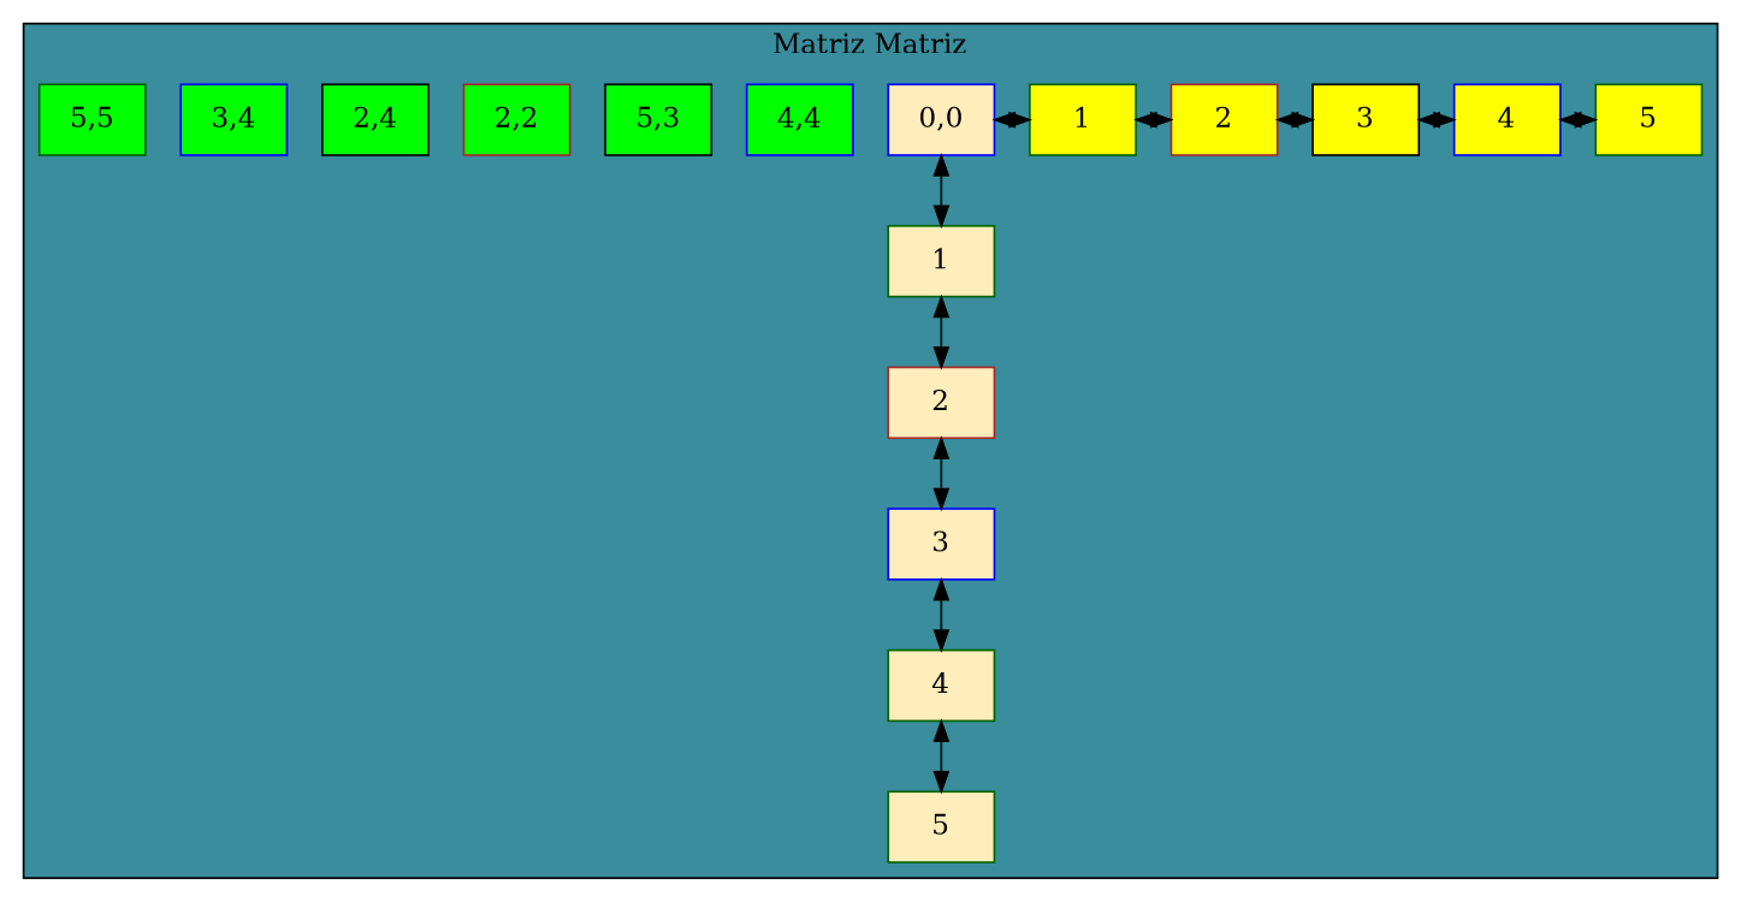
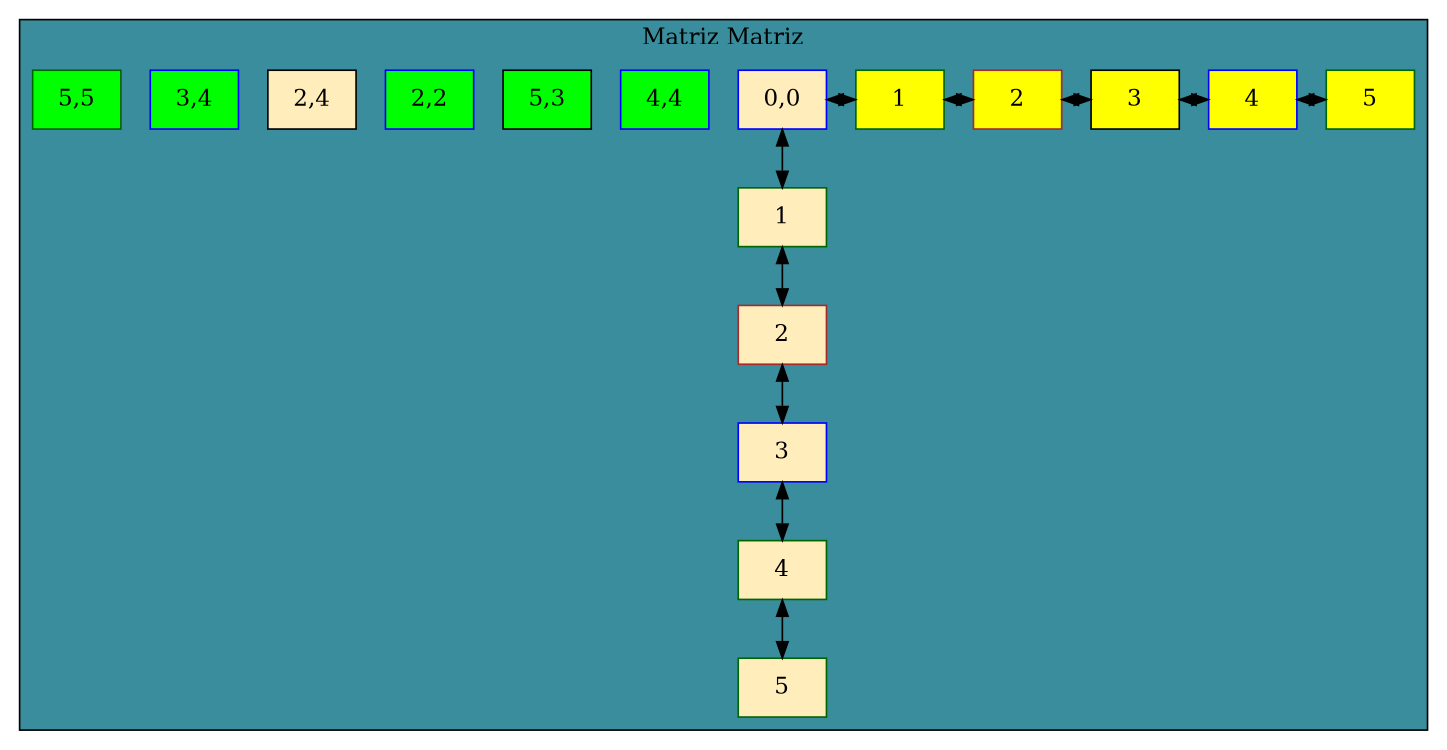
  digraph {
    node [color=darkgreen fillcolor="#FFEDBB" shape=box style=filled group=1]
    edge [dir=both]
    n1 [color=blue label="0,0" group=""]
    n2 [fillcolor=yellow group=2 label=1]
    n3 [color=brown fillcolor=yellow group=3 label=2]
    n4 [color=black fillcolor=yellow group=4 label=3]
    n5 [color=blue fillcolor=yellow group=5 label=4]
    n6 [fillcolor=yellow group=6 label=5]
    n7 [label=1]
    n8 [color=brown label=2]
    n9 [color=blue label=3]
    n10 [label=4]
    n11 [label=5]
    n12 [color=blue fillcolor=green group=5 label="4,4"]
    n13 [color=black fillcolor=green group=4 label="5,3"]
-   n14 [color=brown fillcolor=green group=3 label="2,2"]
-   n15 [color=black fillcolor=green group=5 label="2,4"]
+   n14 [color=blue fillcolor=green group=3 label="2,2"]
+   n15 [color=black group=5 label="2,4"]
    n16 [color=blue fillcolor=green group=5 label="3,4"]
    n17 [fillcolor=green group=6 label="5,5"]
    subgraph cluster_1 {
      bgcolor="#398D9C"
      label="Matriz Matriz"
      n7
      n8
      n9
      n10
      n11
      n12
      n13
      n14
      n15
      n16
      n17
      subgraph sub_2 {
        bgcolor="#398D9C"
        label="Matriz Dispersa"
        rank=same
        n1
        n2
        n3
        n4
        n5
        n6
      }
    }
    n1 -> n2
    n1 -> n7
    n2 -> n3
    n3 -> n4
    n4 -> n5
    n5 -> n6
    n7 -> n8
    n8 -> n9
    n9 -> n10
    n10 -> n11
  }
